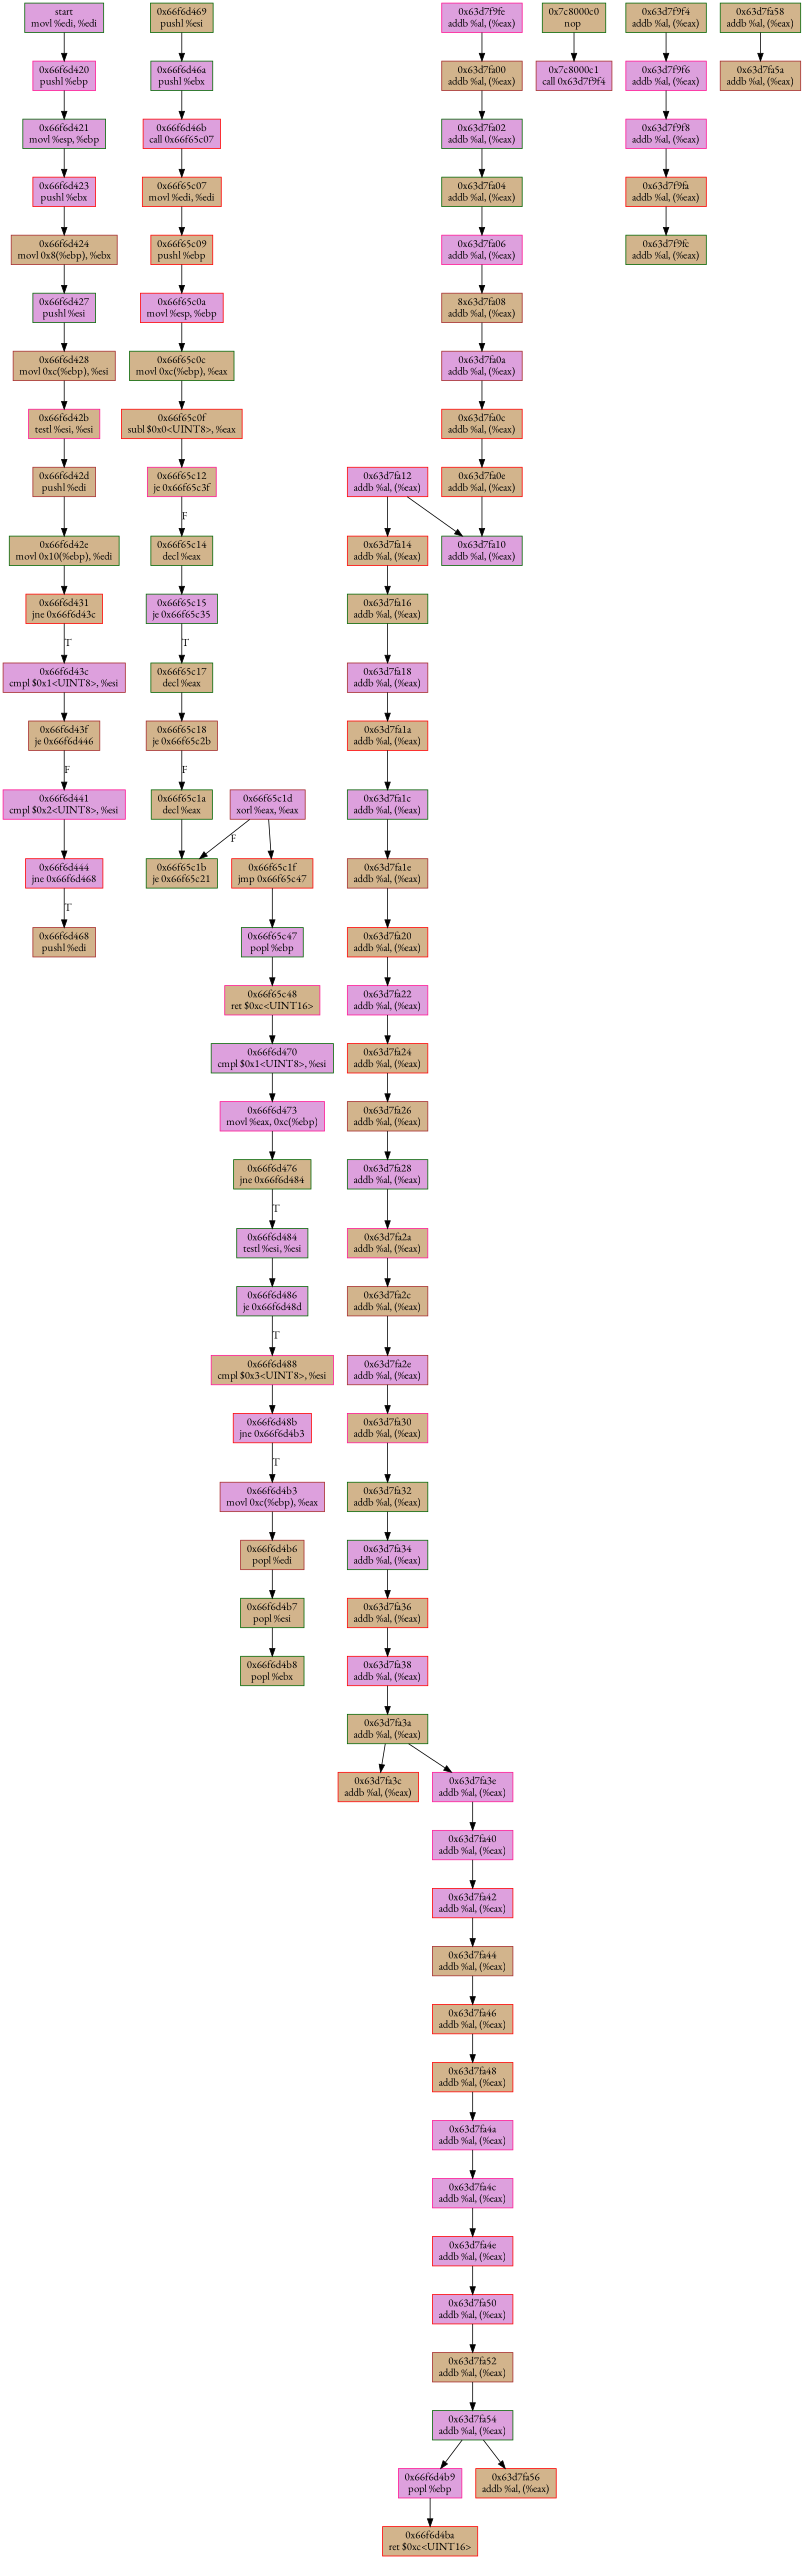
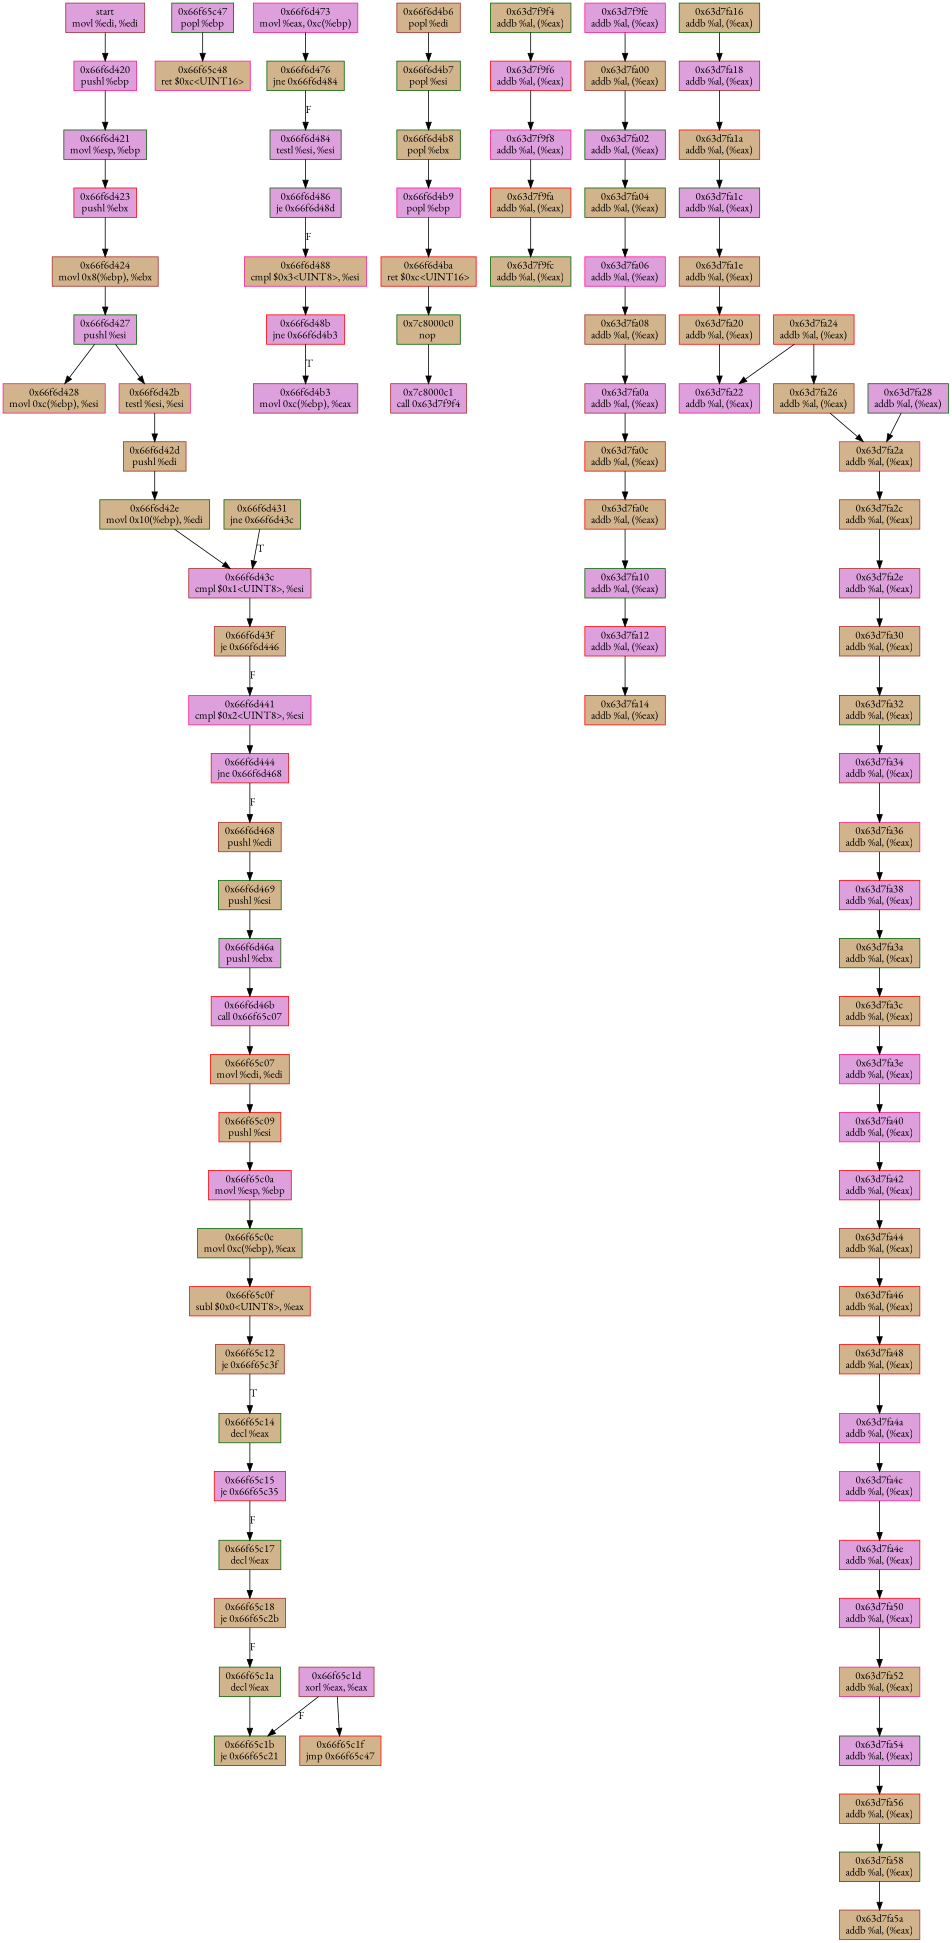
  digraph {
    fontname="EB Garamond"
    node [color=darkgreen fillcolor=tan fontname="EB Garamond" shape=rectangle style=filled]
    edge [color="#000000" fontname="EB Garamond"]
-   n1 [fillcolor=plum label="start\nmovl %edi, %edi"]
+   n1 [color=brown fillcolor=plum label="start\nmovl %edi, %edi"]
    n2 [color=deeppink fillcolor=plum label="0x66f6d420\npushl %ebp"]
    n3 [fillcolor=plum label="0x66f6d421\nmovl %esp, %ebp"]
    n4 [color=red fillcolor=plum label="0x66f6d423\npushl %ebx"]
    n5 [color=brown label="0x66f6d424\nmovl 0x8(%ebp), %ebx"]
    n6 [fillcolor=plum label="0x66f6d427\npushl %esi"]
-   n7 [color=brown label="0x66f6d428\nmovl 0xc(%ebp), %esi"]
+   n7 [color=deeppink label="0x66f6d428\nmovl 0xc(%ebp), %esi"]
    n8 [color=deeppink label="0x66f6d42b\ntestl %esi, %esi"]
    n9 [color=brown label="0x66f6d42d\npushl %edi"]
    n10 [label="0x66f6d42e\nmovl 0x10(%ebp), %edi"]
-   n11 [color=red label="0x66f6d431\njne 0x66f6d43c"]
+   n11 [label="0x66f6d431\njne 0x66f6d43c"]
    n12 [color=brown fillcolor=plum label="0x66f6d43c\ncmpl $0x1<UINT8>, %esi"]
    n13 [color=brown label="0x66f6d43f\nje 0x66f6d446"]
    n14 [color=deeppink fillcolor=plum label="0x66f6d441\ncmpl $0x2<UINT8>, %esi"]
    n15 [color=red fillcolor=plum label="0x66f6d444\njne 0x66f6d468"]
    n16 [color=brown label="0x66f6d468\npushl %edi"]
    n17 [label="0x66f6d469\npushl %esi"]
    n18 [fillcolor=plum label="0x66f6d46a\npushl %ebx"]
    n19 [color=red fillcolor=plum label="0x66f6d46b\ncall 0x66f65c07"]
    n20 [color=red label="0x66f65c07\nmovl %edi, %edi"]
-   n21 [color=red label="0x66f65c09\npushl %ebp"]
+   n21 [color=red label="0x66f65c09\npushl %esi"]
    n22 [color=red fillcolor=plum label="0x66f65c0a\nmovl %esp, %ebp"]
    n23 [label="0x66f65c0c\nmovl 0xc(%ebp), %eax"]
    n24 [color=red label="0x66f65c0f\nsubl $0x0<UINT8>, %eax"]
-   n25 [color=deeppink label="0x66f65c12\nje 0x66f65c3f"]
+   n25 [color=brown label="0x66f65c12\nje 0x66f65c3f"]
    n26 [label="0x66f65c14\ndecl %eax"]
-   n27 [fillcolor=plum label="0x66f65c15\nje 0x66f65c35"]
+   n27 [color=red fillcolor=plum label="0x66f65c15\nje 0x66f65c35"]
    n28 [label="0x66f65c17\ndecl %eax"]
    n29 [color=brown label="0x66f65c18\nje 0x66f65c2b"]
    n30 [label="0x66f65c1a\ndecl %eax"]
    n31 [label="0x66f65c1b\nje 0x66f65c21"]
    n32 [color=brown fillcolor=plum label="0x66f65c1d\nxorl %eax, %eax"]
    n33 [color=red label="0x66f65c1f\njmp 0x66f65c47"]
    n34 [fillcolor=plum label="0x66f65c47\npopl %ebp"]
    n35 [color=deeppink label="0x66f65c48\nret $0xc<UINT16>"]
-   n36 [fillcolor=plum label="0x66f6d470\ncmpl $0x1<UINT8>, %esi"]
    n37 [color=deeppink fillcolor=plum label="0x66f6d473\nmovl %eax, 0xc(%ebp)"]
    n38 [label="0x66f6d476\njne 0x66f6d484"]
    n39 [fillcolor=plum label="0x66f6d484\ntestl %esi, %esi"]
    n40 [fillcolor=plum label="0x66f6d486\nje 0x66f6d48d"]
    n41 [color=deeppink label="0x66f6d488\ncmpl $0x3<UINT8>, %esi"]
    n42 [color=red fillcolor=plum label="0x66f6d48b\njne 0x66f6d4b3"]
    n43 [color=brown fillcolor=plum label="0x66f6d4b3\nmovl 0xc(%ebp), %eax"]
    n44 [color=brown label="0x66f6d4b6\npopl %edi"]
    n45 [label="0x66f6d4b7\npopl %esi"]
    n46 [label="0x66f6d4b8\npopl %ebx"]
    n47 [color=deeppink fillcolor=plum label="0x66f6d4b9\npopl %ebp"]
    n48 [color=red label="0x66f6d4ba\nret $0xc<UINT16>"]
    n49 [label="0x7c8000c0\nnop "]
    n50 [color=brown fillcolor=plum label="0x7c8000c1\ncall 0x63d7f9f4"]
    n51 [label="0x63d7f9f4\naddb %al, (%eax)"]
-   n52 [color=deeppink fillcolor=plum label="0x63d7f9f6\naddb %al, (%eax)"]
+   n52 [color=red fillcolor=plum label="0x63d7f9f6\naddb %al, (%eax)"]
    n53 [color=deeppink fillcolor=plum label="0x63d7f9f8\naddb %al, (%eax)"]
    n54 [color=red label="0x63d7f9fa\naddb %al, (%eax)"]
    n55 [label="0x63d7f9fc\naddb %al, (%eax)"]
    n56 [color=deeppink fillcolor=plum label="0x63d7f9fe\naddb %al, (%eax)"]
    n57 [color=brown label="0x63d7fa00\naddb %al, (%eax)"]
    n58 [fillcolor=plum label="0x63d7fa02\naddb %al, (%eax)"]
    n59 [label="0x63d7fa04\naddb %al, (%eax)"]
    n60 [color=deeppink fillcolor=plum label="0x63d7fa06\naddb %al, (%eax)"]
-   n61 [color=brown label="8x63d7fa08\naddb %al, (%eax)"]
+   n61 [color=brown label="0x63d7fa08\naddb %al, (%eax)"]
    n62 [color=brown fillcolor=plum label="0x63d7fa0a\naddb %al, (%eax)"]
    n63 [color=red label="0x63d7fa0c\naddb %al, (%eax)"]
    n64 [color=red label="0x63d7fa0e\naddb %al, (%eax)"]
    n65 [fillcolor=plum label="0x63d7fa10\naddb %al, (%eax)"]
    n66 [color=red fillcolor=plum label="0x63d7fa12\naddb %al, (%eax)"]
    n67 [color=red label="0x63d7fa14\naddb %al, (%eax)"]
    n68 [label="0x63d7fa16\naddb %al, (%eax)"]
    n69 [color=brown fillcolor=plum label="0x63d7fa18\naddb %al, (%eax)"]
    n70 [color=red label="0x63d7fa1a\naddb %al, (%eax)"]
    n71 [fillcolor=plum label="0x63d7fa1c\naddb %al, (%eax)"]
    n72 [color=brown label="0x63d7fa1e\naddb %al, (%eax)"]
    n73 [color=red label="0x63d7fa20\naddb %al, (%eax)"]
    n74 [color=deeppink fillcolor=plum label="0x63d7fa22\naddb %al, (%eax)"]
    n75 [color=red label="0x63d7fa24\naddb %al, (%eax)"]
    n76 [color=brown label="0x63d7fa26\naddb %al, (%eax)"]
    n77 [fillcolor=plum label="0x63d7fa28\naddb %al, (%eax)"]
    n78 [color=deeppink label="0x63d7fa2a\naddb %al, (%eax)"]
    n79 [color=brown label="0x63d7fa2c\naddb %al, (%eax)"]
    n80 [color=brown fillcolor=plum label="0x63d7fa2e\naddb %al, (%eax)"]
-   n81 [color=deeppink label="0x63d7fa30\naddb %al, (%eax)"]
+   n81 [color=brown label="0x63d7fa30\naddb %al, (%eax)"]
    n82 [label="0x63d7fa32\naddb %al, (%eax)"]
-   n83 [fillcolor=plum label="0x63d7fa34\naddb %al, (%eax)"]
-   n84 [color=red label="0x63d7fa36\naddb %al, (%eax)"]
+   n83 [color=brown fillcolor=plum label="0x63d7fa34\naddb %al, (%eax)"]
+   n84 [color=deeppink label="0x63d7fa36\naddb %al, (%eax)"]
    n85 [color=red fillcolor=plum label="0x63d7fa38\naddb %al, (%eax)"]
    n86 [label="0x63d7fa3a\naddb %al, (%eax)"]
    n87 [color=red label="0x63d7fa3c\naddb %al, (%eax)"]
    n88 [color=deeppink fillcolor=plum label="0x63d7fa3e\naddb %al, (%eax)"]
    n89 [color=deeppink fillcolor=plum label="0x63d7fa40\naddb %al, (%eax)"]
    n90 [color=red fillcolor=plum label="0x63d7fa42\naddb %al, (%eax)"]
    n91 [color=brown label="0x63d7fa44\naddb %al, (%eax)"]
    n92 [color=red label="0x63d7fa46\naddb %al, (%eax)"]
    n93 [color=red label="0x63d7fa48\naddb %al, (%eax)"]
    n94 [color=deeppink fillcolor=plum label="0x63d7fa4a\naddb %al, (%eax)"]
    n95 [color=deeppink fillcolor=plum label="0x63d7fa4c\naddb %al, (%eax)"]
    n96 [color=red fillcolor=plum label="0x63d7fa4e\naddb %al, (%eax)"]
    n97 [color=red fillcolor=plum label="0x63d7fa50\naddb %al, (%eax)"]
-   n98 [color=brown label="0x63d7fa52\naddb %al, (%eax)"]
+   n98 [color=deeppink label="0x63d7fa52\naddb %al, (%eax)"]
    n99 [fillcolor=plum label="0x63d7fa54\naddb %al, (%eax)"]
    n100 [color=red label="0x63d7fa56\naddb %al, (%eax)"]
    n101 [label="0x63d7fa58\naddb %al, (%eax)"]
    n102 [color=brown label="0x63d7fa5a\naddb %al, (%eax)"]
    n1 -> n2
    n2 -> n3
    n3 -> n4
    n4 -> n5
    n5 -> n6
    n6 -> n7
-   n7 -> n8
+   n6 -> n8
    n8 -> n9
    n9 -> n10
-   n10 -> n11
+   n10 -> n12
    n11 -> n12 [label=T]
    n12 -> n13
    n13 -> n14 [label=F]
    n14 -> n15
-   n15 -> n16 [label=T]
+   n15 -> n16 [label=F]
+   n16 -> n17
    n17 -> n18
    n18 -> n19
    n19 -> n20
    n20 -> n21
    n21 -> n22
    n22 -> n23
    n23 -> n24
    n24 -> n25
-   n25 -> n26 [label=F]
+   n25 -> n26 [label=T]
    n26 -> n27
-   n27 -> n28 [label=T]
+   n27 -> n28 [label=F]
    n28 -> n29
    n29 -> n30 [label=F]
    n30 -> n31
    n32 -> n31 [label=F]
    n32 -> n33
-   n33 -> n34
    n34 -> n35
-   n35 -> n36
-   n36 -> n37
    n37 -> n38
-   n38 -> n39 [label=T]
+   n38 -> n39 [label=F]
    n39 -> n40
-   n40 -> n41 [label=T]
+   n40 -> n41 [label=F]
    n41 -> n42
    n42 -> n43 [label=T]
-   n43 -> n44
    n44 -> n45
    n45 -> n46
-   n99 -> n47
+   n46 -> n47
    n47 -> n48
+   n48 -> n49
    n49 -> n50
    n51 -> n52
    n52 -> n53
    n53 -> n54
    n54 -> n55
    n56 -> n57
    n57 -> n58
    n58 -> n59
    n59 -> n60
    n60 -> n61
    n61 -> n62
    n62 -> n63
    n63 -> n64
    n64 -> n65
-   n66 -> n65
+   n65 -> n66
    n66 -> n67
-   n67 -> n68
    n68 -> n69
    n69 -> n70
    n70 -> n71
    n71 -> n72
    n72 -> n73
    n73 -> n74
-   n74 -> n75
+   n75 -> n74
    n75 -> n76
-   n76 -> n77
+   n76 -> n78
    n77 -> n78
    n78 -> n79
    n79 -> n80
    n80 -> n81
    n81 -> n82
    n82 -> n83
    n83 -> n84
    n84 -> n85
    n85 -> n86
    n86 -> n87
-   n86 -> n88
+   n87 -> n88
    n88 -> n89
    n89 -> n90
    n90 -> n91
    n91 -> n92
    n92 -> n93
    n93 -> n94
    n94 -> n95
    n95 -> n96
    n96 -> n97
    n97 -> n98
    n98 -> n99
    n99 -> n100
+   n100 -> n101
    n101 -> n102
  }
